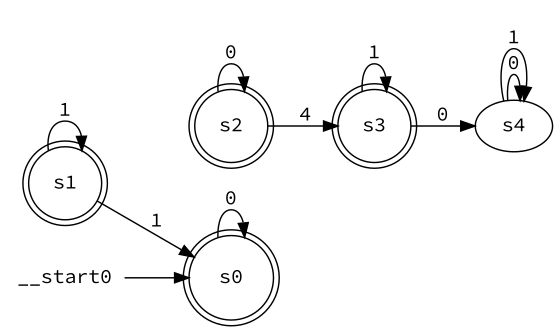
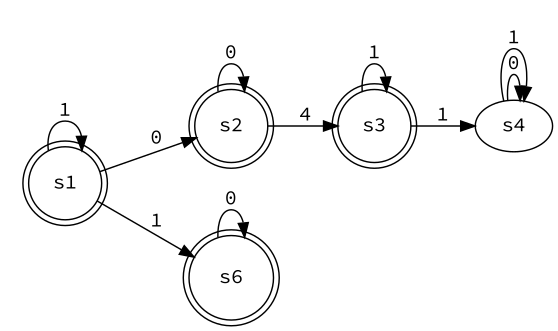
  digraph {
    fontname="Source Code Pro"
    rankdir=LR
    node [fontname="Source Code Pro" shape=doublecircle]
    edge [fontname="Source Code Pro"]
-   n1 [label=s0]
+   n1 [label=s6]
    n2 [label=s1]
    n3 [label=s2]
    n4 [label=s3]
    n5 [label=s4 shape=""]
-   __start0 [shape=none]
    n1 -> n1 [label=0]
    n2 -> n1 [label=1]
    n2 -> n2 [label=1]
+   n2 -> n3 [label=0]
    n3 -> n3 [label=0]
    n3 -> n4 [label=4]
    n4 -> n4 [label=1]
-   n4 -> n5 [label=0]
+   n4 -> n5 [label=1]
    n5 -> n5 [label=0]
    n5 -> n5 [label=1]
-   __start0 -> n1
  }
